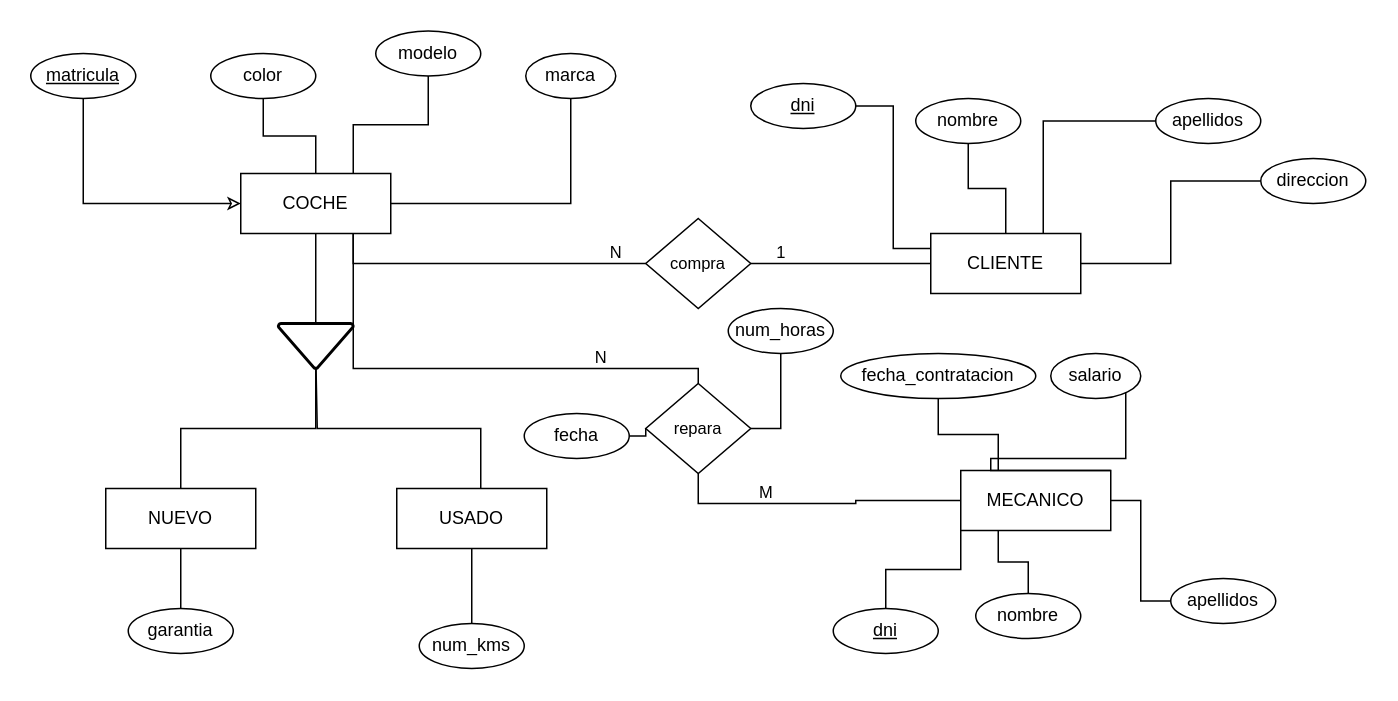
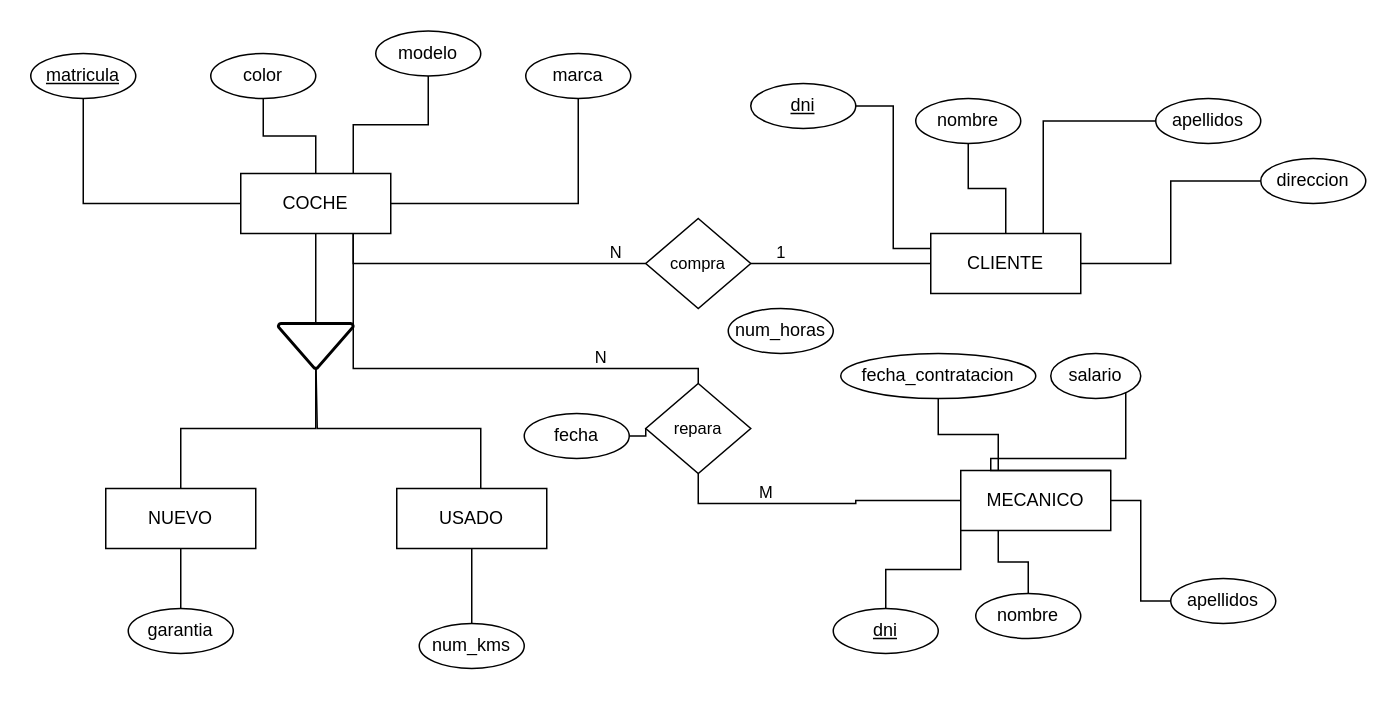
  <mxCell id="0" />
  <mxCell id="1" parent="0" />
  <mxCell id="2" value="MECANICO" style="whiteSpace=wrap;html=1;align=center;" vertex="1" parent="1"><mxGeometry x="640" y="313" width="100" height="40" as="geometry" /></mxCell>
  <mxCell id="3" style="edgeStyle=orthogonalEdgeStyle;rounded=0;orthogonalLoop=1;jettySize=auto;html=1;endArrow=none;endFill=0;" edge="1" parent="1" source="5"><mxGeometry relative="1" as="geometry"><mxPoint x="210" y="235" as="targetPoint" /><Array as="points"><mxPoint x="320" y="285" /><mxPoint x="211" y="285" /></Array></mxGeometry></mxCell>
  <mxCell id="4" style="edgeStyle=orthogonalEdgeStyle;shape=connector;rounded=0;orthogonalLoop=1;jettySize=auto;html=1;exitX=0.5;exitY=1;exitDx=0;exitDy=0;entryX=0.5;entryY=0;entryDx=0;entryDy=0;labelBackgroundColor=default;strokeColor=default;align=center;verticalAlign=middle;fontFamily=Helvetica;fontSize=11;fontColor=default;endArrow=none;endFill=0;" edge="1" parent="1" source="5" target="15"><mxGeometry relative="1" as="geometry" /></mxCell>
  <mxCell id="5" value="USADO" style="whiteSpace=wrap;html=1;align=center;" vertex="1" parent="1"><mxGeometry x="264" y="325" width="100" height="40" as="geometry" /></mxCell>
  <mxCell id="6" style="edgeStyle=orthogonalEdgeStyle;shape=connector;rounded=0;orthogonalLoop=1;jettySize=auto;html=1;exitX=0.5;exitY=1;exitDx=0;exitDy=0;entryX=0.5;entryY=0;entryDx=0;entryDy=0;labelBackgroundColor=default;strokeColor=default;align=center;verticalAlign=middle;fontFamily=Helvetica;fontSize=11;fontColor=default;endArrow=none;endFill=0;" edge="1" parent="1" source="7" target="16"><mxGeometry relative="1" as="geometry" /></mxCell>
  <mxCell id="7" value="NUEVO" style="whiteSpace=wrap;html=1;align=center;" vertex="1" parent="1"><mxGeometry x="70" y="325" width="100" height="40" as="geometry" /></mxCell>
  <mxCell id="8" value="CLIENTE" style="whiteSpace=wrap;html=1;align=center;" vertex="1" parent="1"><mxGeometry x="620" y="155" width="100" height="40" as="geometry" /></mxCell>
  <mxCell id="9" style="edgeStyle=orthogonalEdgeStyle;rounded=0;orthogonalLoop=1;jettySize=auto;html=1;exitX=0.5;exitY=1;exitDx=0;exitDy=0;endArrow=none;endFill=0;" edge="1" parent="1" source="12" target="13"><mxGeometry relative="1" as="geometry" /></mxCell>
  <mxCell id="10" style="edgeStyle=orthogonalEdgeStyle;shape=connector;rounded=0;orthogonalLoop=1;jettySize=auto;html=1;exitX=0.75;exitY=1;exitDx=0;exitDy=0;entryX=0;entryY=0.5;entryDx=0;entryDy=0;labelBackgroundColor=default;strokeColor=default;align=center;verticalAlign=middle;fontFamily=Helvetica;fontSize=11;fontColor=default;endArrow=none;endFill=0;" edge="1" parent="1" source="12" target="28"><mxGeometry relative="1" as="geometry" /></mxCell>
  <mxCell id="11" style="edgeStyle=orthogonalEdgeStyle;shape=connector;rounded=0;orthogonalLoop=1;jettySize=auto;html=1;exitX=0.75;exitY=1;exitDx=0;exitDy=0;entryX=0.5;entryY=0;entryDx=0;entryDy=0;labelBackgroundColor=default;strokeColor=default;align=center;verticalAlign=middle;fontFamily=Helvetica;fontSize=11;fontColor=default;endArrow=none;endFill=0;" edge="1" parent="1" source="12" target="26"><mxGeometry relative="1" as="geometry"><Array as="points"><mxPoint x="235" y="245" /><mxPoint x="465" y="245" /></Array></mxGeometry></mxCell>
  <mxCell id="12" value="COCHE" style="whiteSpace=wrap;html=1;align=center;" vertex="1" parent="1"><mxGeometry x="160" y="115" width="100" height="40" as="geometry" /></mxCell>
  <mxCell id="13" value="" style="strokeWidth=2;html=1;shape=mxgraph.flowchart.merge_or_storage;whiteSpace=wrap;" vertex="1" parent="1"><mxGeometry x="185" y="215" width="50" height="30" as="geometry" /></mxCell>
  <mxCell id="14" style="edgeStyle=orthogonalEdgeStyle;rounded=0;orthogonalLoop=1;jettySize=auto;html=1;exitX=0.5;exitY=0;exitDx=0;exitDy=0;entryX=0.5;entryY=1;entryDx=0;entryDy=0;entryPerimeter=0;endArrow=none;endFill=0;" edge="1" parent="1" source="7" target="13"><mxGeometry relative="1" as="geometry" /></mxCell>
  <mxCell id="15" value="num_kms" style="ellipse;whiteSpace=wrap;html=1;" vertex="1" parent="1"><mxGeometry x="279" y="415" width="70" height="30" as="geometry" /></mxCell>
  <mxCell id="16" value="garantia" style="ellipse;whiteSpace=wrap;html=1;" vertex="1" parent="1"><mxGeometry x="85" y="405" width="70" height="30" as="geometry" /></mxCell>
  <mxCell id="17" style="edgeStyle=orthogonalEdgeStyle;rounded=0;orthogonalLoop=1;jettySize=auto;html=1;exitX=0.5;exitY=1;exitDx=0;exitDy=0;entryX=1;entryY=0.5;entryDx=0;entryDy=0;endArrow=none;endFill=0;" edge="1" parent="1" source="18" target="12"><mxGeometry relative="1" as="geometry" /></mxCell>
- <mxCell id="18" value="marca" style="ellipse;whiteSpace=wrap;html=1;" vertex="1" parent="1"><mxGeometry x="350" y="35" width="60" height="30" as="geometry" /></mxCell>
+ <mxCell id="18" value="marca" style="ellipse;whiteSpace=wrap;html=1;" vertex="1" parent="1"><mxGeometry x="350" y="35" width="70" height="30" as="geometry" /></mxCell>
  <mxCell id="19" style="edgeStyle=orthogonalEdgeStyle;rounded=0;orthogonalLoop=1;jettySize=auto;html=1;exitX=0.5;exitY=1;exitDx=0;exitDy=0;entryX=0.75;entryY=0;entryDx=0;entryDy=0;endArrow=none;endFill=0;" edge="1" parent="1" source="20" target="12"><mxGeometry relative="1" as="geometry" /></mxCell>
  <mxCell id="20" value="modelo" style="ellipse;whiteSpace=wrap;html=1;" vertex="1" parent="1"><mxGeometry x="250" y="20" width="70" height="30" as="geometry" /></mxCell>
  <mxCell id="21" value="" style="edgeStyle=orthogonalEdgeStyle;rounded=0;orthogonalLoop=1;jettySize=auto;html=1;endArrow=none;endFill=0;" edge="1" parent="1" source="22" target="12"><mxGeometry relative="1" as="geometry" /></mxCell>
  <mxCell id="22" value="color" style="ellipse;whiteSpace=wrap;html=1;" vertex="1" parent="1"><mxGeometry x="140" y="35" width="70" height="30" as="geometry" /></mxCell>
- <mxCell id="23" style="edgeStyle=orthogonalEdgeStyle;rounded=0;orthogonalLoop=1;jettySize=auto;html=1;exitX=0.5;exitY=1;exitDx=0;exitDy=0;entryX=0;entryY=0.5;entryDx=0;entryDy=0;endArrow=classic;endFill=0;" edge="1" parent="1" source="24" target="12"><mxGeometry relative="1" as="geometry" /></mxCell>
+ <mxCell id="23" style="edgeStyle=orthogonalEdgeStyle;rounded=0;orthogonalLoop=1;jettySize=auto;html=1;exitX=0.5;exitY=1;exitDx=0;exitDy=0;entryX=0;entryY=0.5;entryDx=0;entryDy=0;endArrow=none;endFill=0;" edge="1" parent="1" source="24" target="12"><mxGeometry relative="1" as="geometry" /></mxCell>
  <mxCell id="24" value="&lt;u&gt;matricula&lt;/u&gt;" style="ellipse;whiteSpace=wrap;html=1;" vertex="1" parent="1"><mxGeometry x="20" y="35" width="70" height="30" as="geometry" /></mxCell>
  <mxCell id="25" style="edgeStyle=orthogonalEdgeStyle;shape=connector;rounded=0;orthogonalLoop=1;jettySize=auto;html=1;exitX=0.5;exitY=1;exitDx=0;exitDy=0;entryX=0;entryY=0.5;entryDx=0;entryDy=0;labelBackgroundColor=default;strokeColor=default;align=center;verticalAlign=middle;fontFamily=Helvetica;fontSize=11;fontColor=default;endArrow=none;endFill=0;" edge="1" parent="1" source="26" target="2"><mxGeometry relative="1" as="geometry" /></mxCell>
  <mxCell id="26" value="repara" style="shape=rhombus;perimeter=rhombusPerimeter;whiteSpace=wrap;html=1;align=center;fontFamily=Helvetica;fontSize=11;fontColor=default;" vertex="1" parent="1"><mxGeometry x="430" y="255" width="70" height="60" as="geometry" /></mxCell>
  <mxCell id="27" style="edgeStyle=orthogonalEdgeStyle;shape=connector;rounded=0;orthogonalLoop=1;jettySize=auto;html=1;exitX=1;exitY=0.5;exitDx=0;exitDy=0;entryX=0;entryY=0.5;entryDx=0;entryDy=0;labelBackgroundColor=default;strokeColor=default;align=center;verticalAlign=middle;fontFamily=Helvetica;fontSize=11;fontColor=default;endArrow=none;endFill=0;" edge="1" parent="1" source="28" target="8"><mxGeometry relative="1" as="geometry" /></mxCell>
  <mxCell id="28" value="compra" style="shape=rhombus;perimeter=rhombusPerimeter;whiteSpace=wrap;html=1;align=center;fontFamily=Helvetica;fontSize=11;fontColor=default;" vertex="1" parent="1"><mxGeometry x="430" y="145" width="70" height="60" as="geometry" /></mxCell>
  <mxCell id="29" value="N" style="text;html=1;align=center;verticalAlign=middle;resizable=0;points=[];autosize=1;strokeColor=none;fillColor=none;fontSize=11;fontFamily=Helvetica;fontColor=default;" vertex="1" parent="1"><mxGeometry x="395" y="153" width="30" height="30" as="geometry" /></mxCell>
  <mxCell id="30" value="1" style="text;html=1;align=center;verticalAlign=middle;resizable=0;points=[];autosize=1;strokeColor=none;fillColor=none;fontSize=11;fontFamily=Helvetica;fontColor=default;" vertex="1" parent="1"><mxGeometry x="505" y="153" width="30" height="30" as="geometry" /></mxCell>
  <mxCell id="31" value="N" style="text;html=1;align=center;verticalAlign=middle;resizable=0;points=[];autosize=1;strokeColor=none;fillColor=none;fontSize=11;fontFamily=Helvetica;fontColor=default;" vertex="1" parent="1"><mxGeometry x="385" y="223" width="30" height="30" as="geometry" /></mxCell>
  <mxCell id="32" value="M" style="text;html=1;align=center;verticalAlign=middle;resizable=0;points=[];autosize=1;strokeColor=none;fillColor=none;fontSize=11;fontFamily=Helvetica;fontColor=default;" vertex="1" parent="1"><mxGeometry x="495" y="313" width="30" height="30" as="geometry" /></mxCell>
  <mxCell id="33" style="edgeStyle=orthogonalEdgeStyle;rounded=0;orthogonalLoop=1;jettySize=auto;html=1;entryX=0;entryY=0.25;entryDx=0;entryDy=0;endArrow=none;endFill=0;" edge="1" parent="1" source="34" target="8"><mxGeometry relative="1" as="geometry" /></mxCell>
  <mxCell id="34" value="&lt;u&gt;dni&lt;/u&gt;" style="ellipse;whiteSpace=wrap;html=1;" vertex="1" parent="1"><mxGeometry x="500" y="55" width="70" height="30" as="geometry" /></mxCell>
  <mxCell id="35" value="" style="edgeStyle=orthogonalEdgeStyle;rounded=0;orthogonalLoop=1;jettySize=auto;html=1;endArrow=none;endFill=0;" edge="1" parent="1" source="36" target="8"><mxGeometry relative="1" as="geometry" /></mxCell>
  <mxCell id="36" value="nombre" style="ellipse;whiteSpace=wrap;html=1;" vertex="1" parent="1"><mxGeometry x="610" y="65" width="70" height="30" as="geometry" /></mxCell>
  <mxCell id="37" style="edgeStyle=orthogonalEdgeStyle;rounded=0;orthogonalLoop=1;jettySize=auto;html=1;entryX=0.75;entryY=0;entryDx=0;entryDy=0;endArrow=none;endFill=0;" edge="1" parent="1" source="38" target="8"><mxGeometry relative="1" as="geometry" /></mxCell>
  <mxCell id="38" value="apellidos" style="ellipse;whiteSpace=wrap;html=1;" vertex="1" parent="1"><mxGeometry x="770" y="65" width="70" height="30" as="geometry" /></mxCell>
  <mxCell id="39" style="edgeStyle=orthogonalEdgeStyle;rounded=0;orthogonalLoop=1;jettySize=auto;html=1;entryX=1;entryY=0.5;entryDx=0;entryDy=0;endArrow=none;endFill=0;" edge="1" parent="1" source="40" target="8"><mxGeometry relative="1" as="geometry" /></mxCell>
  <mxCell id="40" value="direccion" style="ellipse;whiteSpace=wrap;html=1;" vertex="1" parent="1"><mxGeometry x="840" y="105" width="70" height="30" as="geometry" /></mxCell>
  <mxCell id="41" style="edgeStyle=orthogonalEdgeStyle;rounded=0;orthogonalLoop=1;jettySize=auto;html=1;exitX=0.5;exitY=0;exitDx=0;exitDy=0;entryX=0;entryY=1;entryDx=0;entryDy=0;endArrow=none;endFill=0;" edge="1" parent="1" source="42" target="2"><mxGeometry relative="1" as="geometry" /></mxCell>
  <mxCell id="42" value="&lt;u&gt;dni&lt;/u&gt;" style="ellipse;whiteSpace=wrap;html=1;" vertex="1" parent="1"><mxGeometry x="555" y="405" width="70" height="30" as="geometry" /></mxCell>
  <mxCell id="43" style="edgeStyle=orthogonalEdgeStyle;rounded=0;orthogonalLoop=1;jettySize=auto;html=1;entryX=0.25;entryY=1;entryDx=0;entryDy=0;endArrow=none;endFill=0;" edge="1" parent="1" source="44" target="2"><mxGeometry relative="1" as="geometry" /></mxCell>
  <mxCell id="44" value="nombre" style="ellipse;whiteSpace=wrap;html=1;" vertex="1" parent="1"><mxGeometry x="650" y="395" width="70" height="30" as="geometry" /></mxCell>
  <mxCell id="45" style="edgeStyle=orthogonalEdgeStyle;rounded=0;orthogonalLoop=1;jettySize=auto;html=1;entryX=1;entryY=0.5;entryDx=0;entryDy=0;endArrow=none;endFill=0;" edge="1" parent="1" source="46" target="2"><mxGeometry relative="1" as="geometry" /></mxCell>
  <mxCell id="46" value="apellidos" style="ellipse;whiteSpace=wrap;html=1;" vertex="1" parent="1"><mxGeometry x="780" y="385" width="70" height="30" as="geometry" /></mxCell>
  <mxCell id="47" style="edgeStyle=orthogonalEdgeStyle;rounded=0;orthogonalLoop=1;jettySize=auto;html=1;entryX=0.25;entryY=0;entryDx=0;entryDy=0;endArrow=none;endFill=0;" edge="1" parent="1" source="48" target="2"><mxGeometry relative="1" as="geometry" /></mxCell>
  <mxCell id="48" value="fecha_contratacion" style="ellipse;whiteSpace=wrap;html=1;" vertex="1" parent="1"><mxGeometry x="560" y="235" width="130" height="30" as="geometry" /></mxCell>
  <mxCell id="49" style="edgeStyle=orthogonalEdgeStyle;rounded=0;orthogonalLoop=1;jettySize=auto;html=1;entryX=1;entryY=0;entryDx=0;entryDy=0;endArrow=none;endFill=0;" edge="1" parent="1" source="50" target="2"><mxGeometry relative="1" as="geometry"><Array as="points"><mxPoint x="750" y="305" /><mxPoint x="660" y="305" /></Array></mxGeometry></mxCell>
  <mxCell id="50" value="salario" style="ellipse;whiteSpace=wrap;html=1;" vertex="1" parent="1"><mxGeometry x="700" y="235" width="60" height="30" as="geometry" /></mxCell>
  <mxCell id="51" style="edgeStyle=orthogonalEdgeStyle;rounded=0;orthogonalLoop=1;jettySize=auto;html=1;exitX=1;exitY=0.5;exitDx=0;exitDy=0;entryX=0;entryY=0.5;entryDx=0;entryDy=0;endArrow=none;endFill=0;" edge="1" parent="1" source="52" target="26"><mxGeometry relative="1" as="geometry" /></mxCell>
  <mxCell id="52" value="fecha" style="ellipse;whiteSpace=wrap;html=1;" vertex="1" parent="1"><mxGeometry x="349" y="275" width="70" height="30" as="geometry" /></mxCell>
- <mxCell id="53" style="edgeStyle=orthogonalEdgeStyle;rounded=0;orthogonalLoop=1;jettySize=auto;html=1;entryX=1;entryY=0.5;entryDx=0;entryDy=0;endArrow=none;endFill=0;" edge="1" parent="1" source="54" target="26"><mxGeometry relative="1" as="geometry" /></mxCell>
  <mxCell id="54" value="num_horas" style="ellipse;whiteSpace=wrap;html=1;" vertex="1" parent="1"><mxGeometry x="485" y="205" width="70" height="30" as="geometry" /></mxCell>
